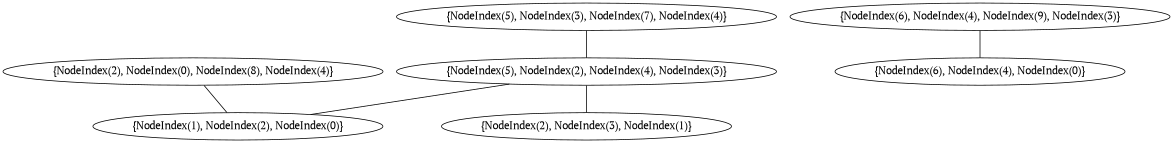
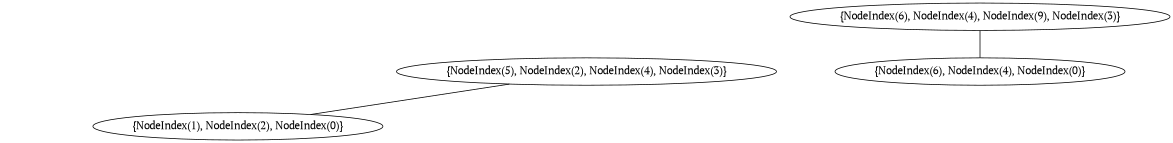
  graph {
    fontname="PT Serif"
    node [fontname="PT Serif"]
    edge [fontname="PT Serif"]
    n1 [label="{NodeIndex(1), NodeIndex(2), NodeIndex(0)}"]
-   n2 [label="{NodeIndex(2), NodeIndex(3), NodeIndex(1)}"]
    n3 [label="{NodeIndex(6), NodeIndex(4), NodeIndex(0)}"]
-   n4 [label="{NodeIndex(2), NodeIndex(0), NodeIndex(8), NodeIndex(4)}"]
    n5 [label="{NodeIndex(5), NodeIndex(2), NodeIndex(4), NodeIndex(3)}"]
-   n6 [label="{NodeIndex(5), NodeIndex(3), NodeIndex(7), NodeIndex(4)}"]
    n7 [label="{NodeIndex(6), NodeIndex(4), NodeIndex(9), NodeIndex(3)}"]
-   n4 -- n1
    n5 -- n1
-   n5 -- n2
-   n6 -- n5
    n7 -- n3
  }
